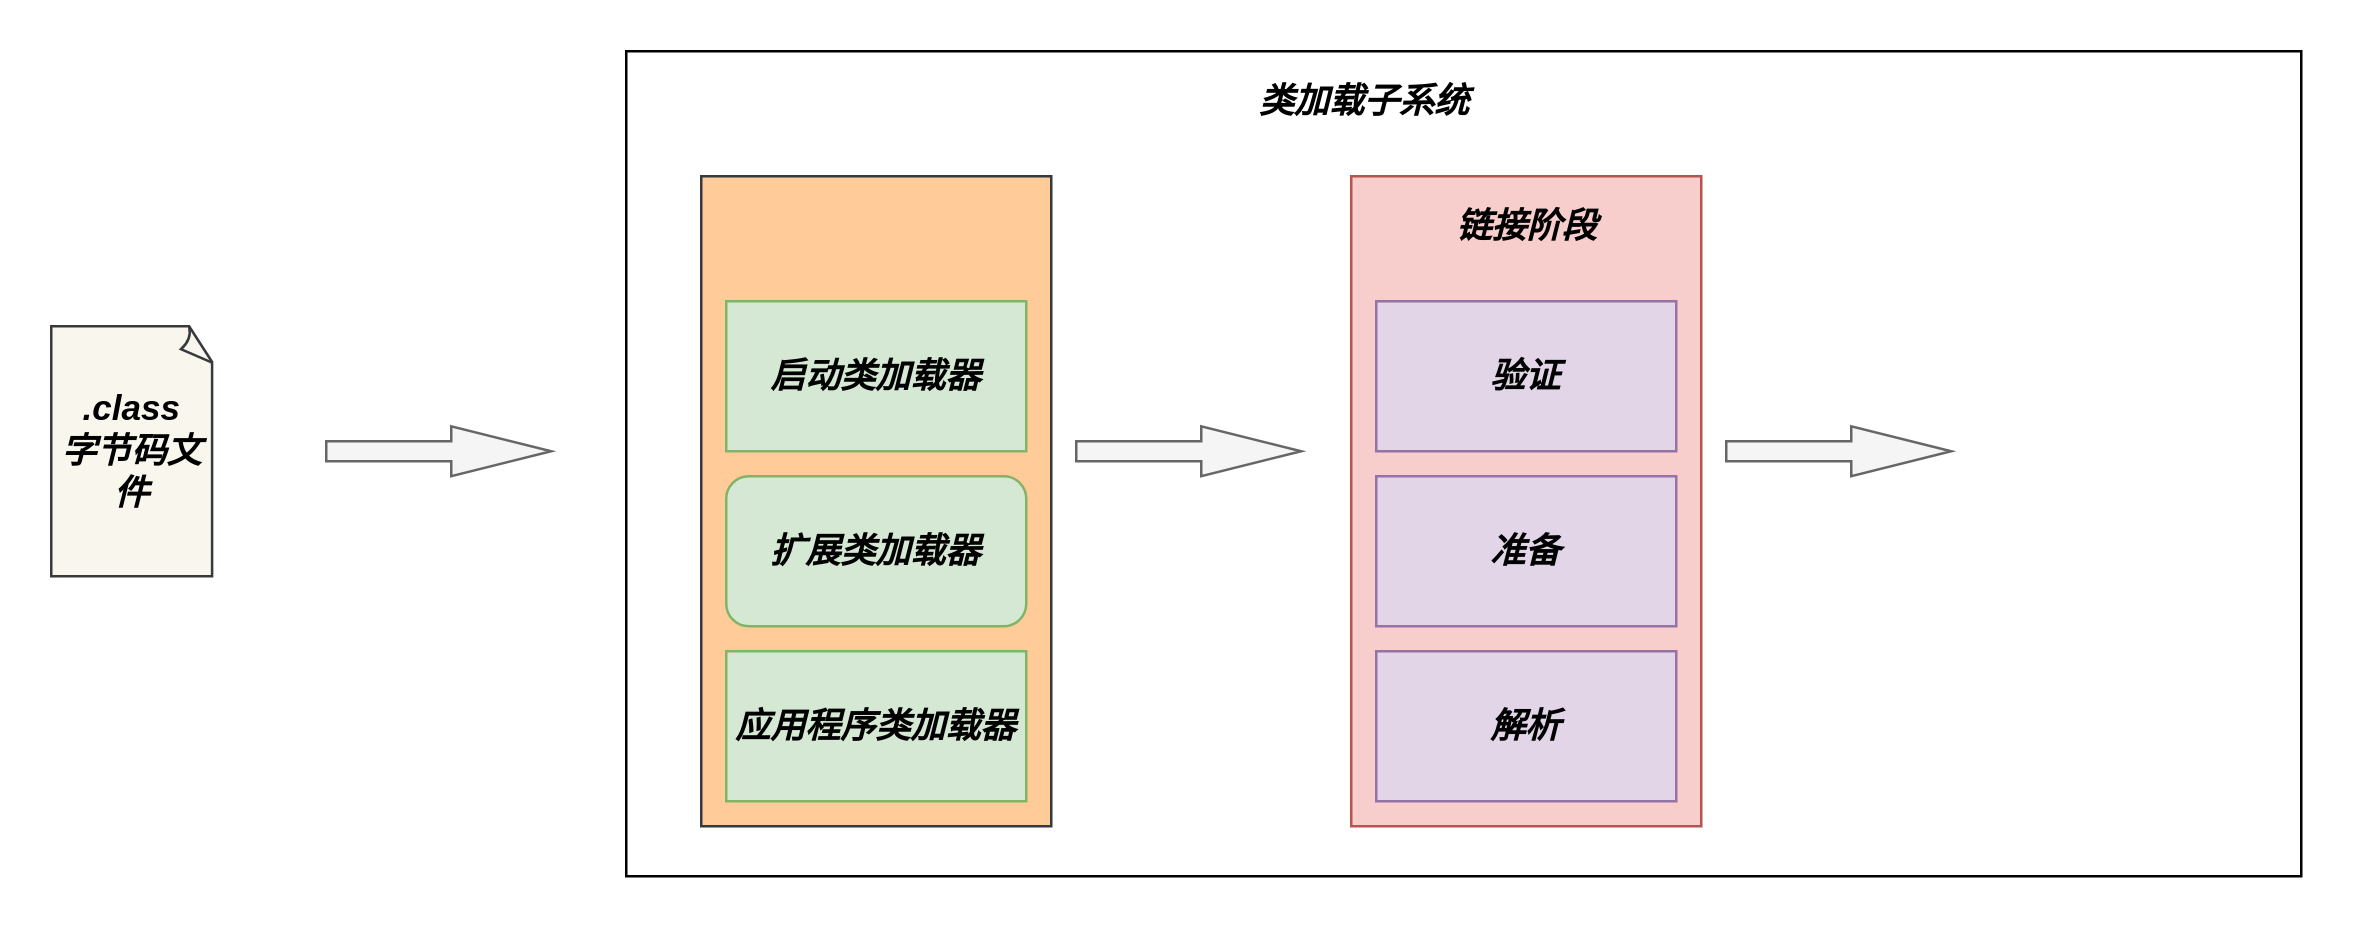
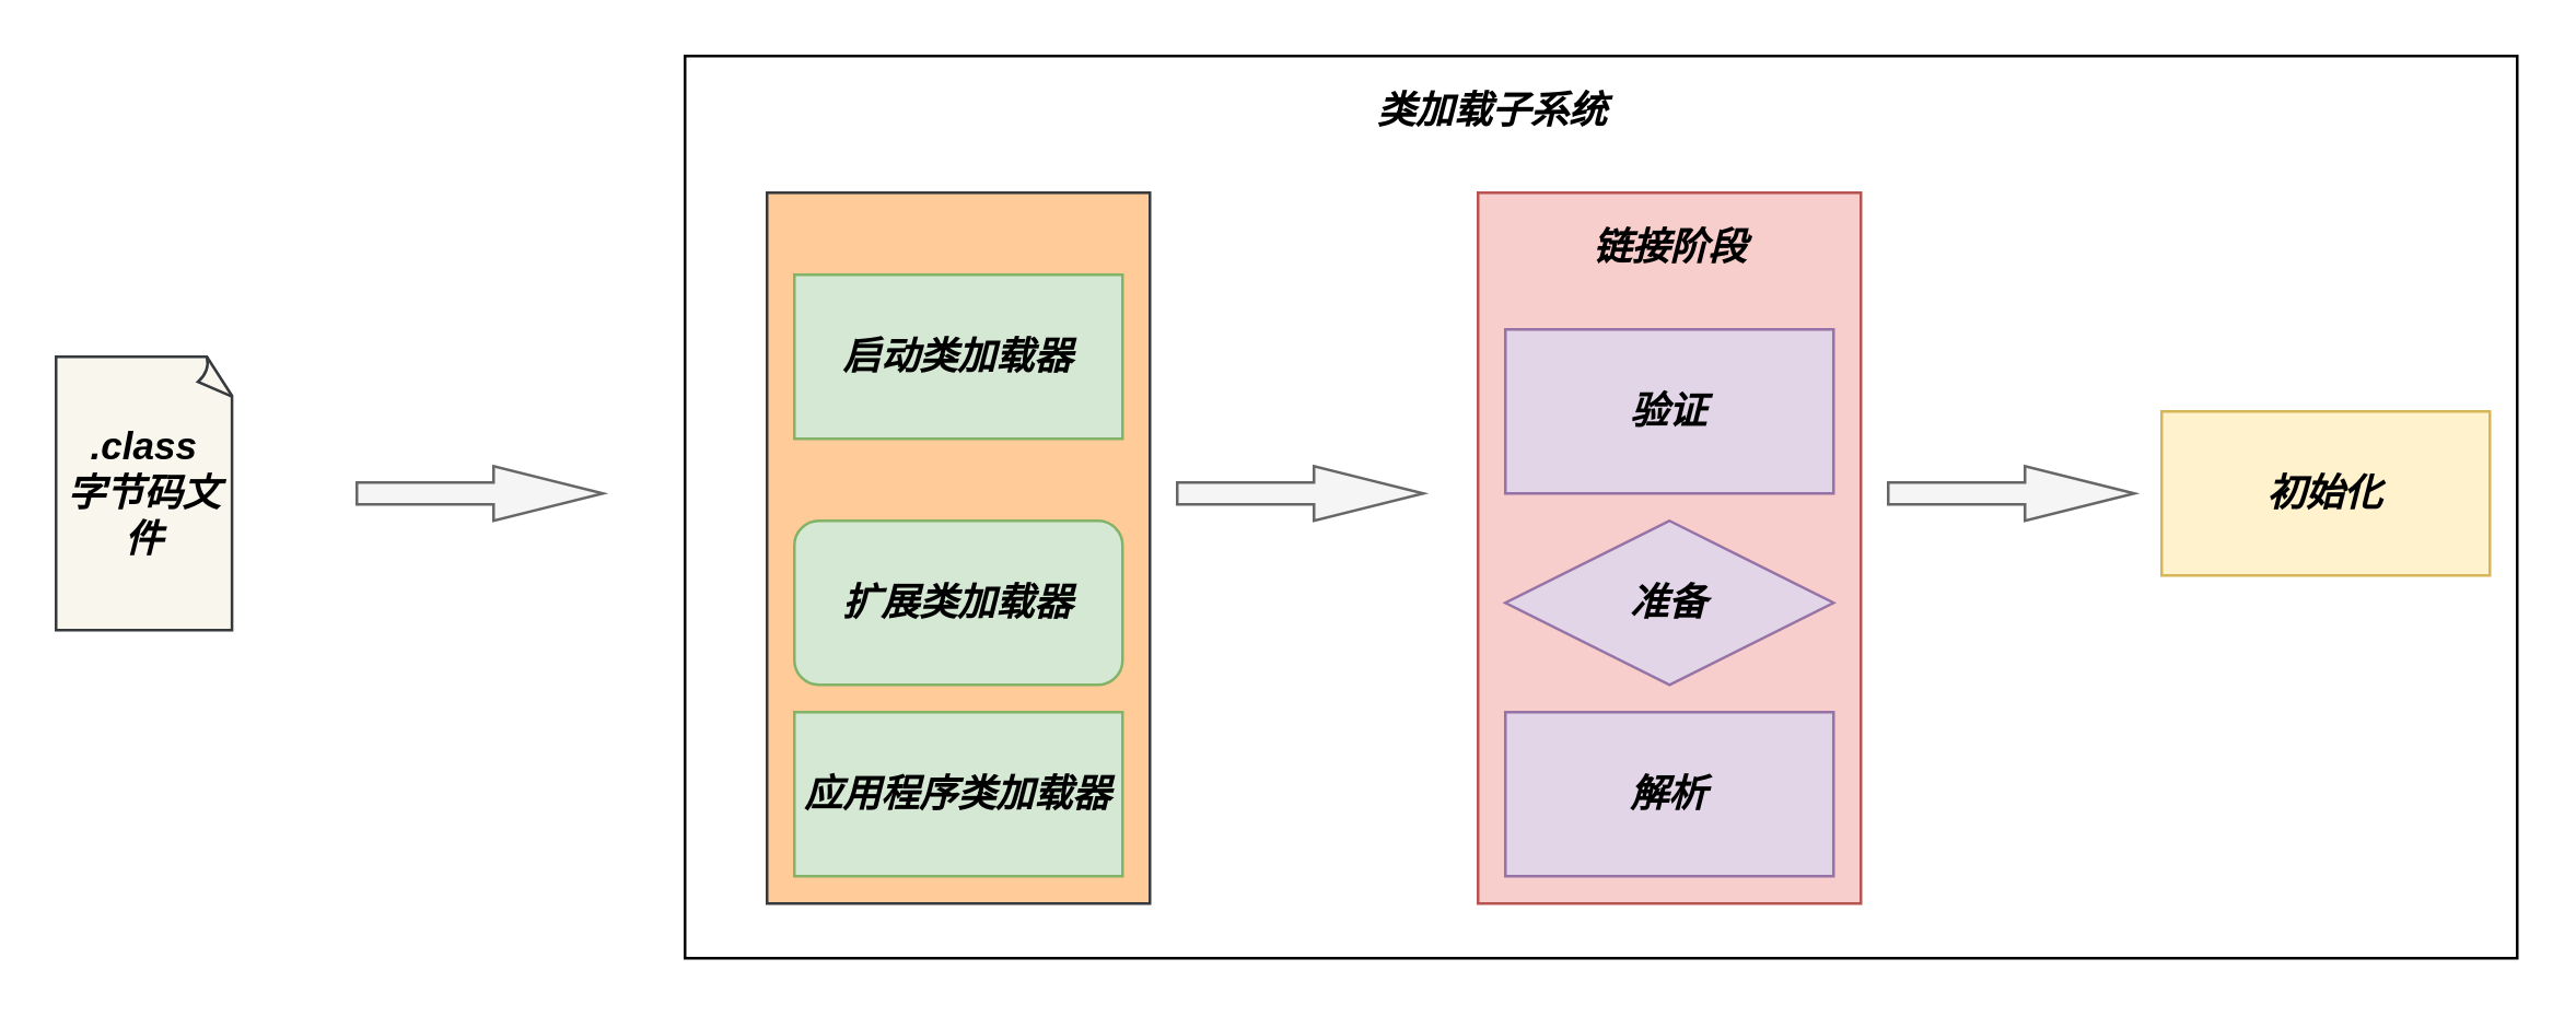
  <mxCell id="0" />
  <mxCell id="1" parent="0" />
  <mxCell id="2" value="&lt;font style=&quot;font-size: 14px;&quot;&gt;&lt;i style=&quot;&quot;&gt;&lt;b&gt;.class&lt;br&gt;字节码文件&lt;/b&gt;&lt;/i&gt;&lt;/font&gt;" style="whiteSpace=wrap;html=1;shape=mxgraph.basic.document;fillColor=#f9f7ed;strokeColor=#36393d;" vertex="1" parent="1"><mxGeometry x="20" y="130" width="65" height="100" as="geometry" /></mxCell>
  <mxCell id="3" value="" style="html=1;shadow=0;dashed=0;align=center;verticalAlign=middle;shape=mxgraph.arrows2.arrow;dy=0.6;dx=40;notch=0;fontSize=14;fillColor=#f5f5f5;strokeColor=#666666;fontColor=#333333;" vertex="1" parent="1"><mxGeometry x="130" y="170" width="90" height="20" as="geometry" /></mxCell>
  <mxCell id="4" value="" style="rounded=0;whiteSpace=wrap;html=1;fontSize=14;" vertex="1" parent="1"><mxGeometry x="250" y="20" width="670" height="330" as="geometry" /></mxCell>
  <mxCell id="5" value="&lt;b&gt;&lt;i&gt;类加载子系统&lt;/i&gt;&lt;/b&gt;" style="text;html=1;align=center;verticalAlign=middle;resizable=0;points=[];autosize=1;strokeColor=none;fillColor=none;fontSize=14;" vertex="1" parent="1"><mxGeometry x="495" y="30" width="100" height="20" as="geometry" /></mxCell>
  <mxCell id="6" value="" style="rounded=0;whiteSpace=wrap;html=1;fontSize=14;fillColor=#ffcc99;strokeColor=#36393d;" vertex="1" parent="1"><mxGeometry x="280" y="70" width="140" height="260" as="geometry" /></mxCell>
- <mxCell id="7" value="&lt;b&gt;&lt;i&gt;启动类加载器&lt;/i&gt;&lt;/b&gt;" style="rounded=0;whiteSpace=wrap;html=1;fontSize=14;fillColor=#d5e8d4;strokeColor=#82b366;" vertex="1" parent="1"><mxGeometry x="290" y="120" width="120" height="60" as="geometry" /></mxCell>
+ <mxCell id="7" value="&lt;b&gt;&lt;i&gt;启动类加载器&lt;/i&gt;&lt;/b&gt;" style="rounded=0;whiteSpace=wrap;html=1;fontSize=14;fillColor=#d5e8d4;strokeColor=#82b366;" vertex="1" parent="1"><mxGeometry x="290" y="100" width="120" height="60" as="geometry" /></mxCell>
  <mxCell id="8" value="&lt;b&gt;&lt;i&gt;扩展类加载器&lt;/i&gt;&lt;/b&gt;" style="whiteSpace=wrap;html=1;fontSize=14;fillColor=#d5e8d4;strokeColor=#82b366;rounded=1;" vertex="1" parent="1"><mxGeometry x="290" y="190" width="120" height="60" as="geometry" /></mxCell>
  <mxCell id="9" value="&lt;b&gt;&lt;i&gt;应用程序类加载器&lt;/i&gt;&lt;/b&gt;" style="rounded=0;whiteSpace=wrap;html=1;fontSize=14;fillColor=#d5e8d4;strokeColor=#82b366;" vertex="1" parent="1"><mxGeometry x="290" y="260" width="120" height="60" as="geometry" /></mxCell>
  <mxCell id="10" value="" style="html=1;shadow=0;dashed=0;align=center;verticalAlign=middle;shape=mxgraph.arrows2.arrow;dy=0.6;dx=40;notch=0;fontSize=14;fillColor=#f5f5f5;strokeColor=#666666;fontColor=#333333;" vertex="1" parent="1"><mxGeometry x="430" y="170" width="90" height="20" as="geometry" /></mxCell>
  <mxCell id="11" value="" style="rounded=0;whiteSpace=wrap;html=1;fontSize=14;fillColor=#f8cecc;strokeColor=#b85450;" vertex="1" parent="1"><mxGeometry x="540" y="70" width="140" height="260" as="geometry" /></mxCell>
  <mxCell id="12" value="&lt;b&gt;&lt;i&gt;链接阶段&lt;/i&gt;&lt;/b&gt;" style="text;html=1;align=center;verticalAlign=middle;resizable=0;points=[];autosize=1;strokeColor=none;fillColor=none;fontSize=14;" vertex="1" parent="1"><mxGeometry x="575" y="80" width="70" height="20" as="geometry" /></mxCell>
  <mxCell id="13" value="&lt;b&gt;&lt;i&gt;验证&lt;/i&gt;&lt;/b&gt;" style="rounded=0;whiteSpace=wrap;html=1;fontSize=14;fillColor=#e1d5e7;strokeColor=#9673a6;" vertex="1" parent="1"><mxGeometry x="550" y="120" width="120" height="60" as="geometry" /></mxCell>
- <mxCell id="14" value="&lt;b&gt;&lt;i&gt;准备&lt;/i&gt;&lt;/b&gt;" style="rounded=0;whiteSpace=wrap;html=1;fontSize=14;fillColor=#e1d5e7;strokeColor=#9673a6;" vertex="1" parent="1"><mxGeometry x="550" y="190" width="120" height="60" as="geometry" /></mxCell>
+ <mxCell id="14" value="&lt;b&gt;&lt;i&gt;准备&lt;/i&gt;&lt;/b&gt;" style="rhombus;whiteSpace=wrap;html=1;fontSize=14;fillColor=#e1d5e7;strokeColor=#9673a6;" vertex="1" parent="1"><mxGeometry x="550" y="190" width="120" height="60" as="geometry" /></mxCell>
  <mxCell id="15" value="&lt;b&gt;&lt;i&gt;解析&lt;/i&gt;&lt;/b&gt;" style="rounded=0;whiteSpace=wrap;html=1;fontSize=14;fillColor=#e1d5e7;strokeColor=#9673a6;" vertex="1" parent="1"><mxGeometry x="550" y="260" width="120" height="60" as="geometry" /></mxCell>
  <mxCell id="16" value="" style="html=1;shadow=0;dashed=0;align=center;verticalAlign=middle;shape=mxgraph.arrows2.arrow;dy=0.6;dx=40;notch=0;fontSize=14;fillColor=#f5f5f5;strokeColor=#666666;fontColor=#333333;" vertex="1" parent="1"><mxGeometry x="690" y="170" width="90" height="20" as="geometry" /></mxCell>
+ <mxCell id="17" value="&lt;b&gt;&lt;i&gt;初始化&lt;/i&gt;&lt;/b&gt;" style="rounded=0;whiteSpace=wrap;html=1;fontSize=14;fillColor=#fff2cc;strokeColor=#d6b656;" vertex="1" parent="1"><mxGeometry x="790" y="150" width="120" height="60" as="geometry" /></mxCell>
